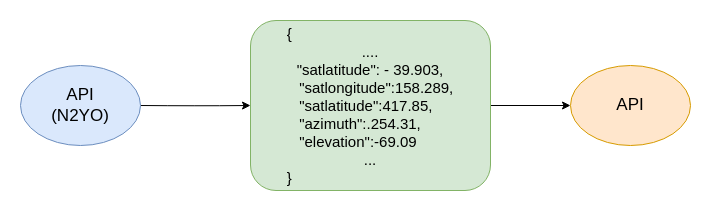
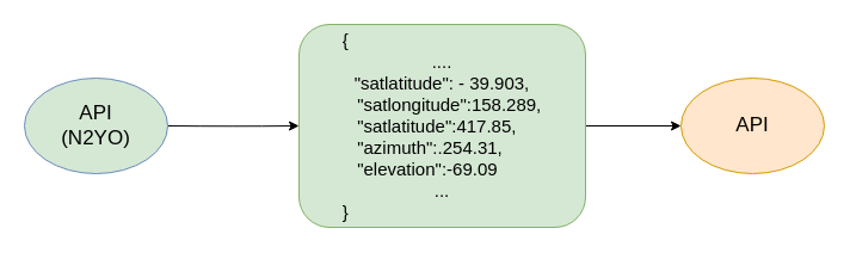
  <mxCell id="0" />
  <mxCell id="1" parent="0" />
  <mxCell id="2" style="edgeStyle=orthogonalEdgeStyle;rounded=0;orthogonalLoop=1;jettySize=auto;html=1;entryX=0;entryY=0.5;entryDx=0;entryDy=0;" edge="1" parent="1" source="3" target="6"><mxGeometry relative="1" as="geometry" /></mxCell>
  <mxCell id="3" value="&lt;div style=&quot;text-align: left; font-size: 15px;&quot;&gt;&lt;span style=&quot;background-color: initial;&quot;&gt;&lt;font style=&quot;font-size: 15px;&quot;&gt;{&lt;/font&gt;&lt;/span&gt;&lt;/div&gt;&lt;div style=&quot;font-size: 15px;&quot;&gt;&lt;span style=&quot;background-color: initial;&quot;&gt;&lt;font style=&quot;font-size: 15px;&quot;&gt;....&lt;/font&gt;&lt;/span&gt;&lt;/div&gt;&lt;font style=&quot;font-size: 15px;&quot;&gt;&quot;satlatitude&quot;: - 39.903,&lt;br&gt;&amp;nbsp; &amp;nbsp;&quot;satlongitude&quot;:158.289,&lt;br&gt;&lt;div style=&quot;text-align: left;&quot;&gt;&lt;span style=&quot;background-color: initial;&quot;&gt;&amp;nbsp; &amp;nbsp;&quot;satlatitude&quot;:417.85,&lt;/span&gt;&lt;/div&gt;&lt;div style=&quot;text-align: left;&quot;&gt;&lt;span style=&quot;background-color: initial;&quot;&gt;&amp;nbsp; &amp;nbsp;&quot;azimuth&quot;:.254.31,&lt;/span&gt;&lt;/div&gt;&lt;div style=&quot;text-align: left;&quot;&gt;&lt;span style=&quot;background-color: initial;&quot;&gt;&amp;nbsp; &amp;nbsp;&quot;elevation&quot;:-69.09&lt;/span&gt;&lt;/div&gt;...&lt;br&gt;&lt;/font&gt;&lt;div style=&quot;text-align: left; font-size: 15px;&quot;&gt;&lt;span style=&quot;background-color: initial;&quot;&gt;&lt;font style=&quot;font-size: 15px;&quot;&gt;}&lt;/font&gt;&lt;/span&gt;&lt;/div&gt;" style="rounded=1;whiteSpace=wrap;html=1;fillColor=#d5e8d4;strokeColor=#82b366;" vertex="1" parent="1"><mxGeometry x="250" y="20" width="240" height="170" as="geometry" /></mxCell>
  <mxCell id="4" style="edgeStyle=orthogonalEdgeStyle;rounded=0;orthogonalLoop=1;jettySize=auto;html=1;entryX=0;entryY=0.5;entryDx=0;entryDy=0;curved=1;" edge="1" parent="1" target="3"><mxGeometry relative="1" as="geometry"><mxPoint x="140" y="105" as="sourcePoint" /></mxGeometry></mxCell>
- <mxCell id="5" value="&lt;font style=&quot;font-size: 17px;&quot;&gt;API&lt;br&gt;(N2YO)&lt;/font&gt;" style="ellipse;whiteSpace=wrap;html=1;fillColor=#dae8fc;strokeColor=#6c8ebf;" vertex="1" parent="1"><mxGeometry x="20" y="65" width="120" height="80" as="geometry" /></mxCell>
+ <mxCell id="5" value="&lt;font style=&quot;font-size: 17px;&quot;&gt;API&lt;br&gt;(N2YO)&lt;/font&gt;" style="ellipse;whiteSpace=wrap;html=1;fillColor=#d5e8d4;strokeColor=#6c8ebf;" vertex="1" parent="1"><mxGeometry x="20" y="65" width="120" height="80" as="geometry" /></mxCell>
  <mxCell id="6" value="&lt;font style=&quot;font-size: 17px;&quot;&gt;API&lt;/font&gt;" style="ellipse;whiteSpace=wrap;html=1;fillColor=#ffe6cc;strokeColor=#d79b00;" vertex="1" parent="1"><mxGeometry x="570" y="65" width="120" height="80" as="geometry" /></mxCell>
